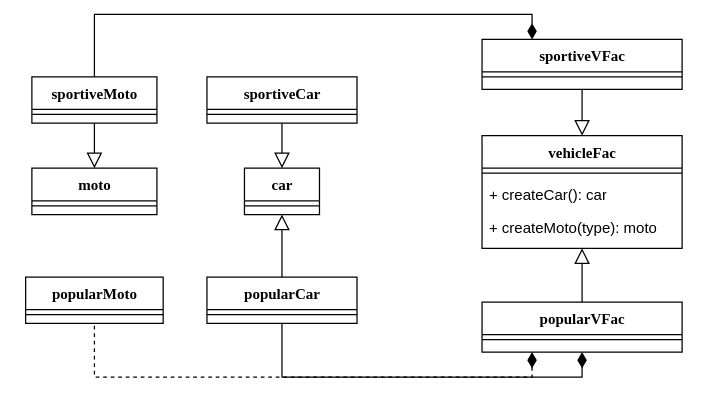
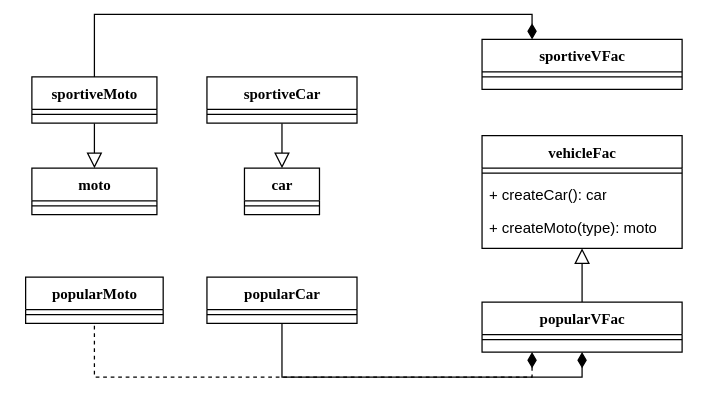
  <mxCell id="0" />
  <mxCell id="1" parent="0" />
  <mxCell id="2" style="edgeStyle=orthogonalEdgeStyle;rounded=0;orthogonalLoop=1;jettySize=auto;html=1;exitX=0.5;exitY=1;exitDx=0;exitDy=0;startArrow=block;startFill=0;endArrow=none;endFill=0;startSize=10;" edge="1" parent="1" source="4" target="28"><mxGeometry relative="1" as="geometry" /></mxCell>
- <mxCell id="3" style="edgeStyle=orthogonalEdgeStyle;rounded=0;orthogonalLoop=1;jettySize=auto;html=1;exitX=0.5;exitY=0;exitDx=0;exitDy=0;entryX=0.5;entryY=1;entryDx=0;entryDy=0;startArrow=block;startFill=0;endArrow=none;endFill=0;startSize=10;" edge="1" parent="1" source="4" target="24"><mxGeometry relative="1" as="geometry" /></mxCell>
  <mxCell id="4" value="vehicleFac" style="swimlane;html=1;fontStyle=1;align=center;verticalAlign=top;childLayout=stackLayout;horizontal=1;startSize=26;horizontalStack=0;resizeParent=1;resizeLast=0;collapsible=1;marginBottom=0;swimlaneFillColor=#ffffff;rounded=0;shadow=0;comic=0;labelBackgroundColor=none;strokeWidth=1;fillColor=none;fontFamily=Verdana;fontSize=12" parent="1" vertex="1"><mxGeometry x="385" y="97" width="160" height="90" as="geometry" /></mxCell>
  <mxCell id="5" value="" style="line;html=1;strokeWidth=1;fillColor=none;align=left;verticalAlign=middle;spacingTop=-1;spacingLeft=3;spacingRight=3;rotatable=0;labelPosition=right;points=[];portConstraint=eastwest;" parent="4" vertex="1"><mxGeometry y="26" width="160" height="8" as="geometry" /></mxCell>
  <mxCell id="6" value="+ createCar(): car" style="text;html=1;strokeColor=none;fillColor=none;align=left;verticalAlign=top;spacingLeft=4;spacingRight=4;whiteSpace=wrap;overflow=hidden;rotatable=0;points=[[0,0.5],[1,0.5]];portConstraint=eastwest;" parent="4" vertex="1"><mxGeometry y="34" width="160" height="26" as="geometry" /></mxCell>
  <mxCell id="7" value="+ createMoto(type): moto" style="text;html=1;strokeColor=none;fillColor=none;align=left;verticalAlign=top;spacingLeft=4;spacingRight=4;whiteSpace=wrap;overflow=hidden;rotatable=0;points=[[0,0.5],[1,0.5]];portConstraint=eastwest;" parent="4" vertex="1"><mxGeometry y="60" width="160" height="26" as="geometry" /></mxCell>
  <mxCell id="8" style="edgeStyle=orthogonalEdgeStyle;rounded=0;orthogonalLoop=1;jettySize=auto;html=1;exitX=0.5;exitY=0;exitDx=0;exitDy=0;entryX=0.5;entryY=1;entryDx=0;entryDy=0;startArrow=block;startFill=0;startSize=10;endArrow=none;endFill=0;" edge="1" parent="1" source="9" target="17"><mxGeometry relative="1" as="geometry" /></mxCell>
  <mxCell id="9" value="moto" style="swimlane;html=1;fontStyle=1;align=center;verticalAlign=top;childLayout=stackLayout;horizontal=1;startSize=26;horizontalStack=0;resizeParent=1;resizeLast=0;collapsible=1;marginBottom=0;swimlaneFillColor=#ffffff;rounded=0;shadow=0;comic=0;labelBackgroundColor=none;strokeWidth=1;fillColor=none;fontFamily=Verdana;fontSize=12" vertex="1" parent="1"><mxGeometry x="25" y="123" width="100" height="37" as="geometry" /></mxCell>
  <mxCell id="10" value="" style="line;html=1;strokeWidth=1;fillColor=none;align=left;verticalAlign=middle;spacingTop=-1;spacingLeft=3;spacingRight=3;rotatable=0;labelPosition=right;points=[];portConstraint=eastwest;" vertex="1" parent="9"><mxGeometry y="26" width="100" height="8" as="geometry" /></mxCell>
  <mxCell id="11" style="edgeStyle=orthogonalEdgeStyle;rounded=0;orthogonalLoop=1;jettySize=auto;html=1;exitX=0.5;exitY=0;exitDx=0;exitDy=0;entryX=0.5;entryY=1;entryDx=0;entryDy=0;startArrow=block;startFill=0;startSize=10;endArrow=none;endFill=0;" edge="1" parent="1" source="13" target="21"><mxGeometry relative="1" as="geometry" /></mxCell>
- <mxCell id="12" style="edgeStyle=orthogonalEdgeStyle;rounded=0;orthogonalLoop=1;jettySize=auto;html=1;exitX=0.5;exitY=1;exitDx=0;exitDy=0;startArrow=block;startFill=0;startSize=10;endArrow=none;endFill=0;" edge="1" parent="1" source="13" target="19"><mxGeometry relative="1" as="geometry" /></mxCell>
  <mxCell id="13" value="car" style="swimlane;html=1;fontStyle=1;align=center;verticalAlign=top;childLayout=stackLayout;horizontal=1;startSize=26;horizontalStack=0;resizeParent=1;resizeLast=0;collapsible=1;marginBottom=0;swimlaneFillColor=#ffffff;rounded=0;shadow=0;comic=0;labelBackgroundColor=none;strokeWidth=1;fillColor=none;fontFamily=Verdana;fontSize=12" vertex="1" parent="1"><mxGeometry x="195" y="123" width="60" height="37" as="geometry" /></mxCell>
  <mxCell id="14" value="" style="line;html=1;strokeWidth=1;fillColor=none;align=left;verticalAlign=middle;spacingTop=-1;spacingLeft=3;spacingRight=3;rotatable=0;labelPosition=right;points=[];portConstraint=eastwest;" vertex="1" parent="13"><mxGeometry y="26" width="60" height="8" as="geometry" /></mxCell>
  <mxCell id="15" value="popularMoto" style="swimlane;html=1;fontStyle=1;align=center;verticalAlign=top;childLayout=stackLayout;horizontal=1;startSize=26;horizontalStack=0;resizeParent=1;resizeLast=0;collapsible=1;marginBottom=0;swimlaneFillColor=#ffffff;rounded=0;shadow=0;comic=0;labelBackgroundColor=none;strokeWidth=1;fillColor=none;fontFamily=Verdana;fontSize=12" vertex="1" parent="1"><mxGeometry x="20" y="210" width="110" height="37" as="geometry" /></mxCell>
  <mxCell id="16" value="" style="line;html=1;strokeWidth=1;fillColor=none;align=left;verticalAlign=middle;spacingTop=-1;spacingLeft=3;spacingRight=3;rotatable=0;labelPosition=right;points=[];portConstraint=eastwest;" vertex="1" parent="15"><mxGeometry y="26" width="110" height="8" as="geometry" /></mxCell>
  <mxCell id="17" value="sportiveMoto" style="swimlane;html=1;fontStyle=1;align=center;verticalAlign=top;childLayout=stackLayout;horizontal=1;startSize=26;horizontalStack=0;resizeParent=1;resizeLast=0;collapsible=1;marginBottom=0;swimlaneFillColor=#ffffff;rounded=0;shadow=0;comic=0;labelBackgroundColor=none;strokeWidth=1;fillColor=none;fontFamily=Verdana;fontSize=12" vertex="1" parent="1"><mxGeometry x="25" y="50" width="100" height="37" as="geometry" /></mxCell>
  <mxCell id="18" value="" style="line;html=1;strokeWidth=1;fillColor=none;align=left;verticalAlign=middle;spacingTop=-1;spacingLeft=3;spacingRight=3;rotatable=0;labelPosition=right;points=[];portConstraint=eastwest;" vertex="1" parent="17"><mxGeometry y="26" width="100" height="8" as="geometry" /></mxCell>
  <mxCell id="19" value="popularCar" style="swimlane;html=1;fontStyle=1;align=center;verticalAlign=top;childLayout=stackLayout;horizontal=1;startSize=26;horizontalStack=0;resizeParent=1;resizeLast=0;collapsible=1;marginBottom=0;swimlaneFillColor=#ffffff;rounded=0;shadow=0;comic=0;labelBackgroundColor=none;strokeWidth=1;fillColor=none;fontFamily=Verdana;fontSize=12" vertex="1" parent="1"><mxGeometry x="165" y="210" width="120" height="37" as="geometry" /></mxCell>
  <mxCell id="20" value="" style="line;html=1;strokeWidth=1;fillColor=none;align=left;verticalAlign=middle;spacingTop=-1;spacingLeft=3;spacingRight=3;rotatable=0;labelPosition=right;points=[];portConstraint=eastwest;" vertex="1" parent="19"><mxGeometry y="26" width="120" height="8" as="geometry" /></mxCell>
  <mxCell id="21" value="sportiveCar" style="swimlane;html=1;fontStyle=1;align=center;verticalAlign=top;childLayout=stackLayout;horizontal=1;startSize=26;horizontalStack=0;resizeParent=1;resizeLast=0;collapsible=1;marginBottom=0;swimlaneFillColor=#ffffff;rounded=0;shadow=0;comic=0;labelBackgroundColor=none;strokeWidth=1;fillColor=none;fontFamily=Verdana;fontSize=12" vertex="1" parent="1"><mxGeometry x="165" y="50" width="120" height="37" as="geometry" /></mxCell>
  <mxCell id="22" value="" style="line;html=1;strokeWidth=1;fillColor=none;align=left;verticalAlign=middle;spacingTop=-1;spacingLeft=3;spacingRight=3;rotatable=0;labelPosition=right;points=[];portConstraint=eastwest;" vertex="1" parent="21"><mxGeometry y="26" width="120" height="8" as="geometry" /></mxCell>
  <mxCell id="23" style="edgeStyle=orthogonalEdgeStyle;rounded=0;orthogonalLoop=1;jettySize=auto;html=1;exitX=0.25;exitY=0;exitDx=0;exitDy=0;entryX=0.5;entryY=0;entryDx=0;entryDy=0;startArrow=diamondThin;startFill=1;startSize=10;endArrow=none;endFill=0;" edge="1" parent="1" source="24" target="17"><mxGeometry relative="1" as="geometry" /></mxCell>
  <mxCell id="24" value="sportiveVFac" style="swimlane;html=1;fontStyle=1;align=center;verticalAlign=top;childLayout=stackLayout;horizontal=1;startSize=26;horizontalStack=0;resizeParent=1;resizeLast=0;collapsible=1;marginBottom=0;swimlaneFillColor=#ffffff;rounded=0;shadow=0;comic=0;labelBackgroundColor=none;strokeWidth=1;fillColor=none;fontFamily=Verdana;fontSize=12" vertex="1" parent="1"><mxGeometry x="385" y="20" width="160" height="40" as="geometry" /></mxCell>
  <mxCell id="25" value="" style="line;html=1;strokeWidth=1;fillColor=none;align=left;verticalAlign=middle;spacingTop=-1;spacingLeft=3;spacingRight=3;rotatable=0;labelPosition=right;points=[];portConstraint=eastwest;" vertex="1" parent="24"><mxGeometry y="26" width="160" height="8" as="geometry" /></mxCell>
  <mxCell id="26" style="edgeStyle=orthogonalEdgeStyle;rounded=0;orthogonalLoop=1;jettySize=auto;html=1;exitX=0.5;exitY=1;exitDx=0;exitDy=0;entryX=0.5;entryY=1;entryDx=0;entryDy=0;startArrow=diamondThin;startFill=1;startSize=10;endArrow=none;endFill=0;" edge="1" parent="1" source="28" target="19"><mxGeometry relative="1" as="geometry" /></mxCell>
  <mxCell id="27" style="edgeStyle=orthogonalEdgeStyle;rounded=0;orthogonalLoop=1;jettySize=auto;html=1;exitX=0.25;exitY=1;exitDx=0;exitDy=0;entryX=0.5;entryY=1;entryDx=0;entryDy=0;startArrow=diamondThin;startFill=1;startSize=10;endArrow=none;endFill=0;dashed=1;" edge="1" parent="1" source="28" target="15"><mxGeometry relative="1" as="geometry" /></mxCell>
  <mxCell id="28" value="popularVFac" style="swimlane;html=1;fontStyle=1;align=center;verticalAlign=top;childLayout=stackLayout;horizontal=1;startSize=26;horizontalStack=0;resizeParent=1;resizeLast=0;collapsible=1;marginBottom=0;swimlaneFillColor=#ffffff;rounded=0;shadow=0;comic=0;labelBackgroundColor=none;strokeWidth=1;fillColor=none;fontFamily=Verdana;fontSize=12" vertex="1" parent="1"><mxGeometry x="385" y="230" width="160" height="40" as="geometry" /></mxCell>
  <mxCell id="29" value="" style="line;html=1;strokeWidth=1;fillColor=none;align=left;verticalAlign=middle;spacingTop=-1;spacingLeft=3;spacingRight=3;rotatable=0;labelPosition=right;points=[];portConstraint=eastwest;" vertex="1" parent="28"><mxGeometry y="26" width="160" height="8" as="geometry" /></mxCell>
